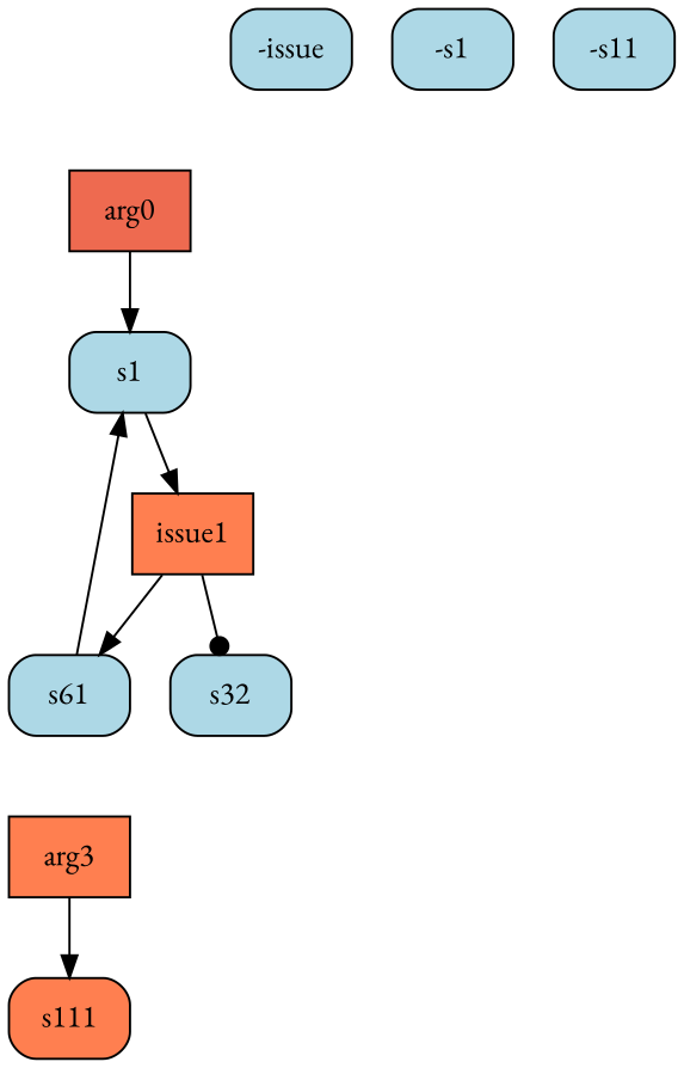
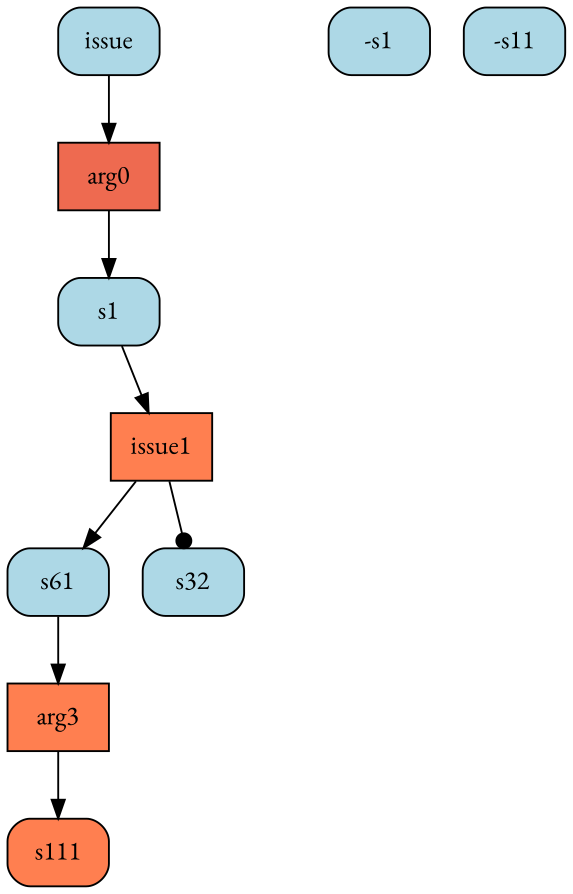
  digraph {
    fontname="EB Garamond"
    node [color=black fillcolor=lightblue fixedsize=false fontname="EB Garamond" shape=box style="rounded,filled"]
    edge [fontname="EB Garamond"]
    arg0 [fillcolor=coral2 style=filled]
    s1
    n3 [fillcolor=coral label=issue1 style=filled]
-   "-issue"
+   issue
    n6 [label=s61]
    n7 [label=s32]
    arg3 [fillcolor=coral style=filled]
    "-s1"
    s111 [fillcolor=coral]
    "-s11"
    arg0 -> s1
    s1 -> n3
    n3 -> n6
    n3 -> n7 [arrowhead=dot]
-   n6 -> s1
+   issue -> arg0
+   n6 -> arg3
    arg3 -> s111
  }
